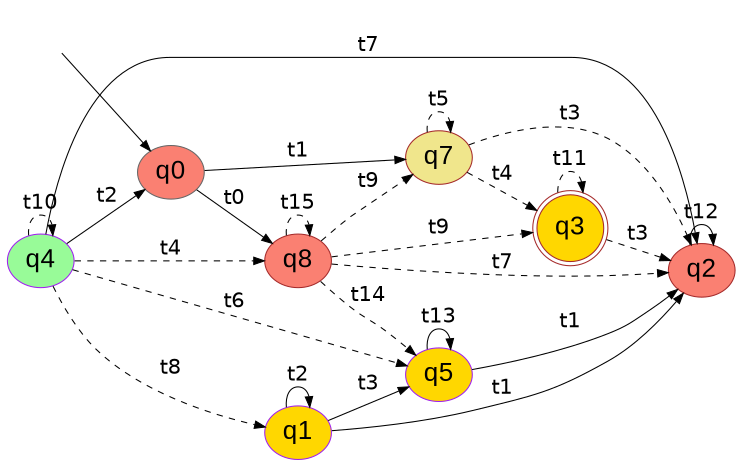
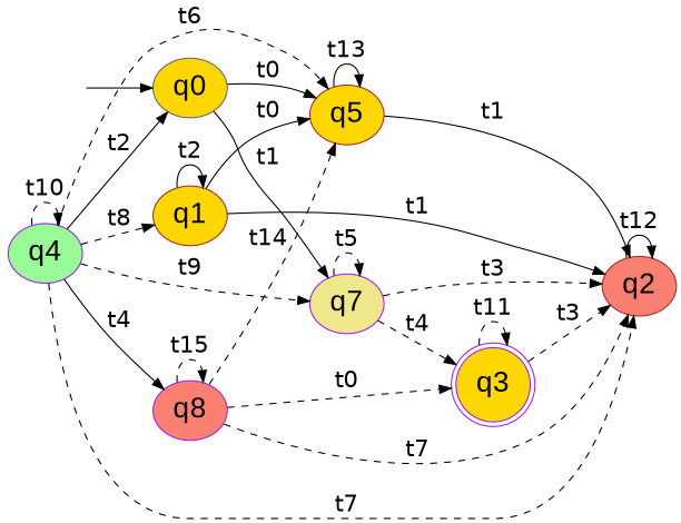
  digraph {
    fontname=courier
    labeljust=l
    nojustify=true
    rankdir=LR
    node [fontname=Arial fontsize=25 style=filled color=brown fillcolor=gold]
    edge [fontname=Helvetica fontsize=20 style=dashed]
    H0 [style=invis width=0 color="" fillcolor=""]
-   q0 [color=gray40 fillcolor=salmon]
-   q8 [fillcolor=salmon]
-   q7 [fillcolor=khaki]
+   q0 [color=gray40]
+   q8 [color=purple fillcolor=salmon]
+   q7 [color=purple fillcolor=khaki]
    q2 [fillcolor=salmon]
-   q3 [shape=doublecircle]
-   q5 [color=purple]
+   q3 [color=purple shape=doublecircle]
+   q5
    q4 [color=purple fillcolor=palegreen]
-   q1 [color=purple]
+   q1
    H0 -> q0 [style=""]
-   q0 -> q8 [label=t0 style=""]
+   q0 -> q5 [label=t0 style=""]
    q0 -> q7 [label=t1 style=""]
    q8 -> q8 [label=t15]
    q8 -> q2 [label=t7]
-   q8 -> q3 [label=t9]
+   q8 -> q3 [label=t0]
    q8 -> q5 [label=t14]
    q7 -> q7 [label=t5]
    q7 -> q2 [label=t3]
    q7 -> q3 [label=t4]
    q2 -> q2 [label=t12 style=""]
    q3 -> q2 [label=t3]
    q3 -> q3 [label=t11]
    q5 -> q2 [label=t1 style=""]
    q5 -> q5 [label=t13 style=""]
    q4 -> q0 [label=t2 style=""]
-   q4 -> q8 [label=t4]
-   q8 -> q7 [label=t9]
-   q4 -> q2 [label=t7 style=solid]
+   q4 -> q8 [label=t4 style=solid]
+   q4 -> q7 [label=t9]
+   q4 -> q2 [label=t7]
    q4 -> q5 [label=t6]
    q4 -> q4 [label=t10]
    q4 -> q1 [label=t8]
    q1 -> q2 [label=t1 style=""]
-   q1 -> q5 [label=t3 style=""]
+   q1 -> q5 [label=t0 style=""]
    q1 -> q1 [label=t2 style=""]
  }
